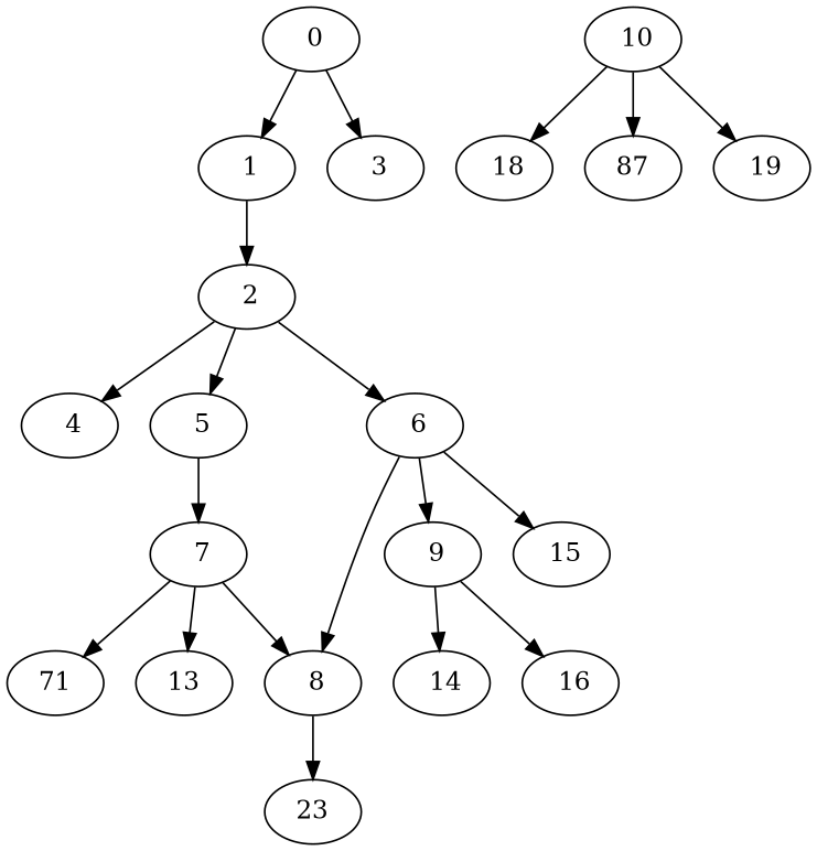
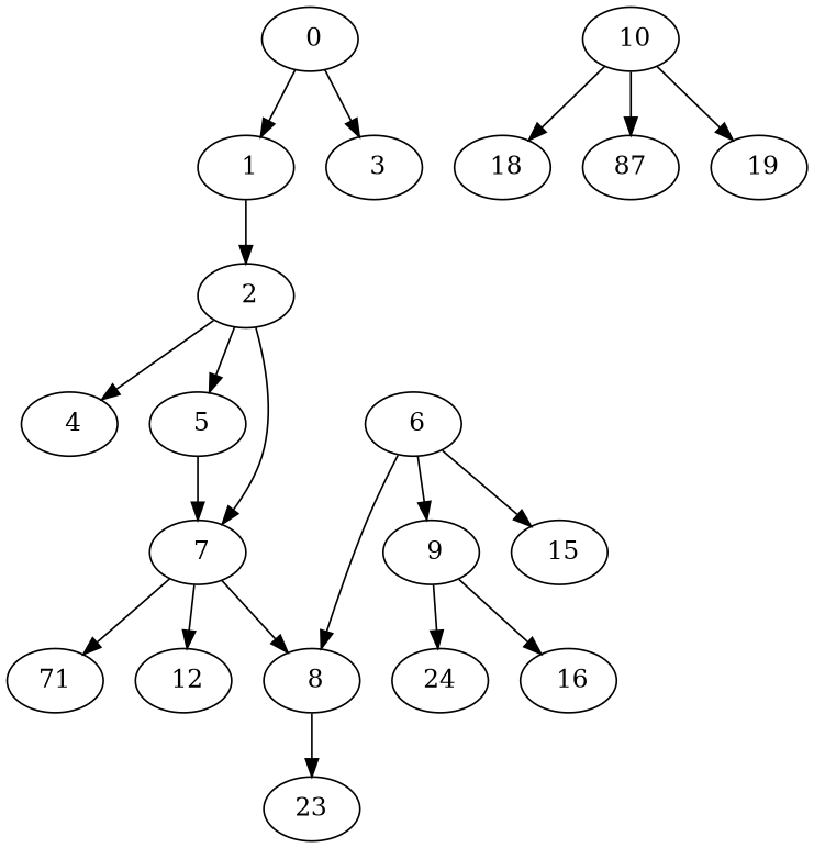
  digraph {
    " 0"
    " 1"
    " 3"
    " 2"
    " 4"
    " 5"
    " 6"
    " 7"
    " 8"
    " 9"
    " 15"
    n12 [label=71]
-   " 12" [label=13]
+   " 12"
    n14 [label=23]
-   " 14"
+   " 14" [label=24]
    " 16"
    " 10"
    " 18"
    n19 [label=87]
    " 19"
    " 0" -> " 1"
    " 0" -> " 3"
    " 1" -> " 2"
    " 2" -> " 4"
    " 2" -> " 5"
-   " 2" -> " 6"
+   " 2" -> " 7"
    " 5" -> " 7"
    " 6" -> " 8"
    " 6" -> " 9"
    " 6" -> " 15"
    " 7" -> " 8"
    " 7" -> n12
    " 7" -> " 12"
    " 8" -> n14
    " 9" -> " 14"
    " 9" -> " 16"
    " 10" -> " 18"
    " 10" -> n19
    " 10" -> " 19"
  }
